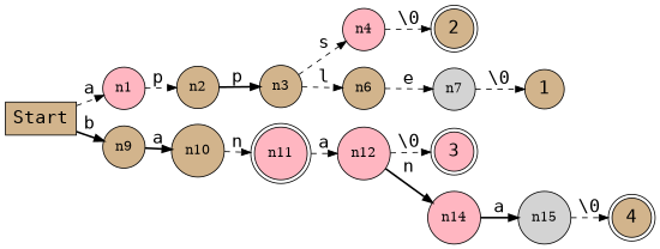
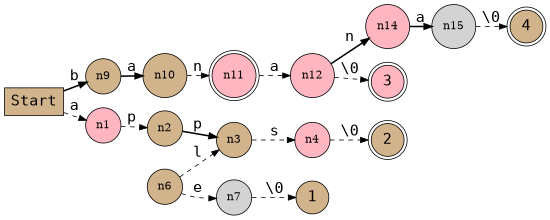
  digraph {
    rankdir=LR
    ranksep=0.2
    node [fillcolor=tan shape=circle style=filled]
    edge [fontname=Consolas fontsize=20 style=dashed]
    n0 [fontname=Consolas fontsize=20 label=Start shape=box]
    n1 [fillcolor=lightpink]
    n9
    n2
    n10
    n3
    n4 [fillcolor=lightpink]
    n6
    n5 [fontname=Consolas fontsize=20 label=2 shape=doublecircle]
    n7 [fillcolor=lightgrey]
    n8 [fontname=Consolas fontsize=20 label=1]
    n11 [fillcolor=lightpink shape=doublecircle]
    n12 [fillcolor=lightpink]
    n13 [fillcolor=lightpink fontname=Consolas fontsize=20 label=3 shape=doublecircle]
    n14 [fillcolor=lightpink]
    n15 [fillcolor=lightgrey]
    n16 [fontname=Consolas fontsize=20 label=4 shape=doublecircle]
    n0 -> n1 [label=a]
    n0 -> n9 [label=b style=bold]
    n1 -> n2 [label=p]
    n9 -> n10 [label=a style=bold]
    n2 -> n3 [label=p style=bold]
    n10 -> n11 [label=n]
    n3 -> n4 [label=s]
-   n3 -> n6 [label=l]
+   n6 -> n3 [label=l]
    n4 -> n5 [label="\\0"]
    n6 -> n7 [label=e]
    n7 -> n8 [label="\\0"]
    n11 -> n12 [label=a]
    n12 -> n13 [label="\\0"]
    n12 -> n14 [label=n style=bold]
    n14 -> n15 [label=a style=bold]
    n15 -> n16 [label="\\0"]
  }
